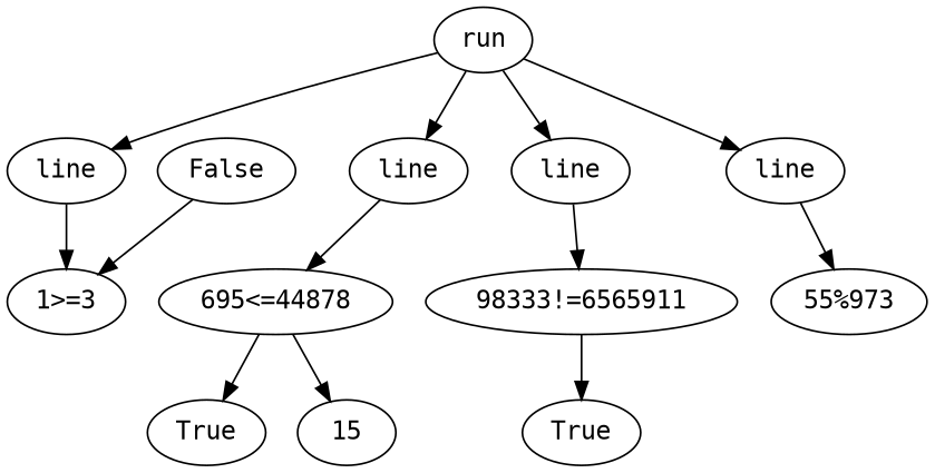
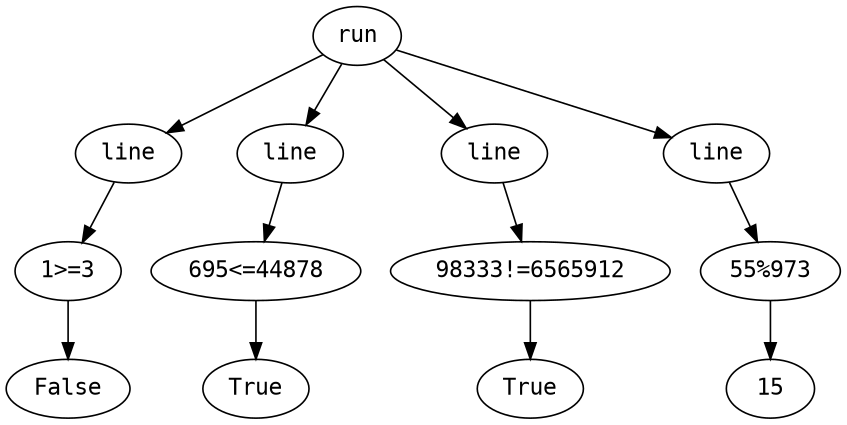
  digraph {
    fontname="DejaVu Sans Mono"
    node [fontname="DejaVu Sans Mono"]
    edge [fontname="DejaVu Sans Mono"]
    n1 [label=run]
    n2 [label=line]
    n3 [label=line]
    n4 [label=line]
    n5 [label=line]
    n6 [label="1>=3"]
    n7 [label="695<=44878"]
-   n8 [label="98333!=6565911"]
+   n8 [label="98333!=6565912"]
    n9 [label="55%973"]
    n10 [label=False]
    n11 [label=True]
    n12 [label=True]
    n13 [label=15]
    n1 -> n2
    n1 -> n3
    n1 -> n4
    n1 -> n5
    n2 -> n6
    n3 -> n7
    n4 -> n8
    n5 -> n9
-   n10 -> n6
+   n6 -> n10
    n7 -> n11
    n8 -> n12
-   n7 -> n13
+   n9 -> n13
  }
